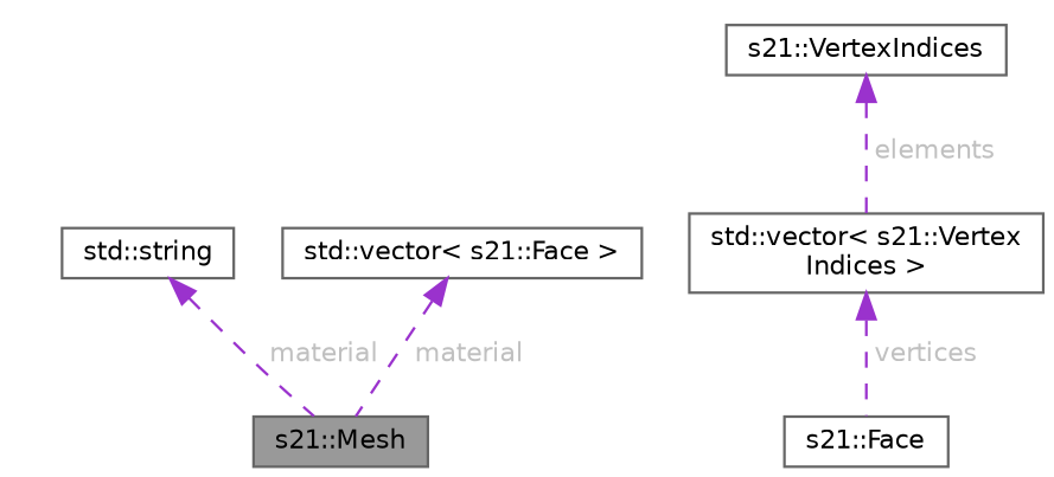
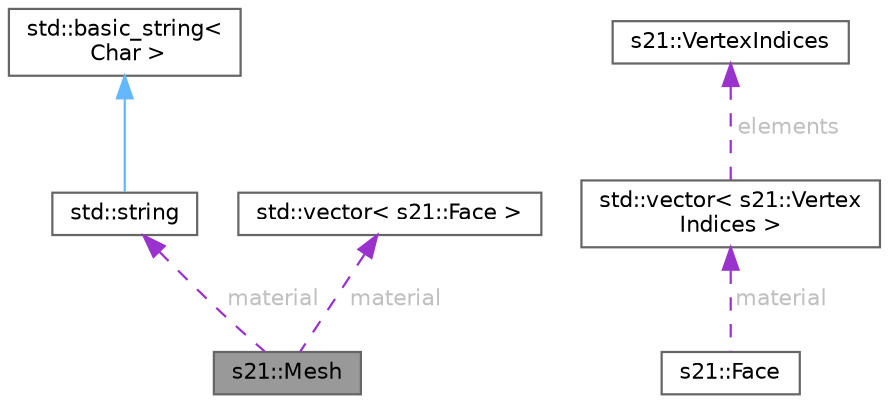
  digraph {
    node [color=gray40 fillcolor=white fontname=Helvetica fontsize=10 shape=box style=filled]
    edge [color=darkorchid3 dir=back fontcolor=grey fontname=Helvetica fontsize=10 labelfontname=Helvetica labelfontsize=10 style=dashed]
    n1 [fillcolor=grey60 fontcolor=black height=0.2 label="s21::Mesh" width=0.4]
    n2 [height=0.2 label="std::string" width=0.4]
+   n3 [height=0.2 label="std::basic_string\<\l Char \>" width=0.4]
    n4 [height=0.2 label="std::vector\< s21::Face \>" width=0.4]
    n5 [height=0.2 label="s21::Face" width=0.4]
    n6 [height=0.2 label="std::vector\< s21::Vertex\lIndices \>" width=0.4]
    n7 [height=0.2 label="s21::VertexIndices" width=0.4]
    n2 -> n1 [label=" material"]
+   n3 -> n2 [color=steelblue1 style=solid fontcolor=""]
    n4 -> n1 [label=" material"]
-   n6 -> n5 [label=" vertices"]
+   n6 -> n5 [label=" material"]
    n7 -> n6 [label=" elements"]
  }
